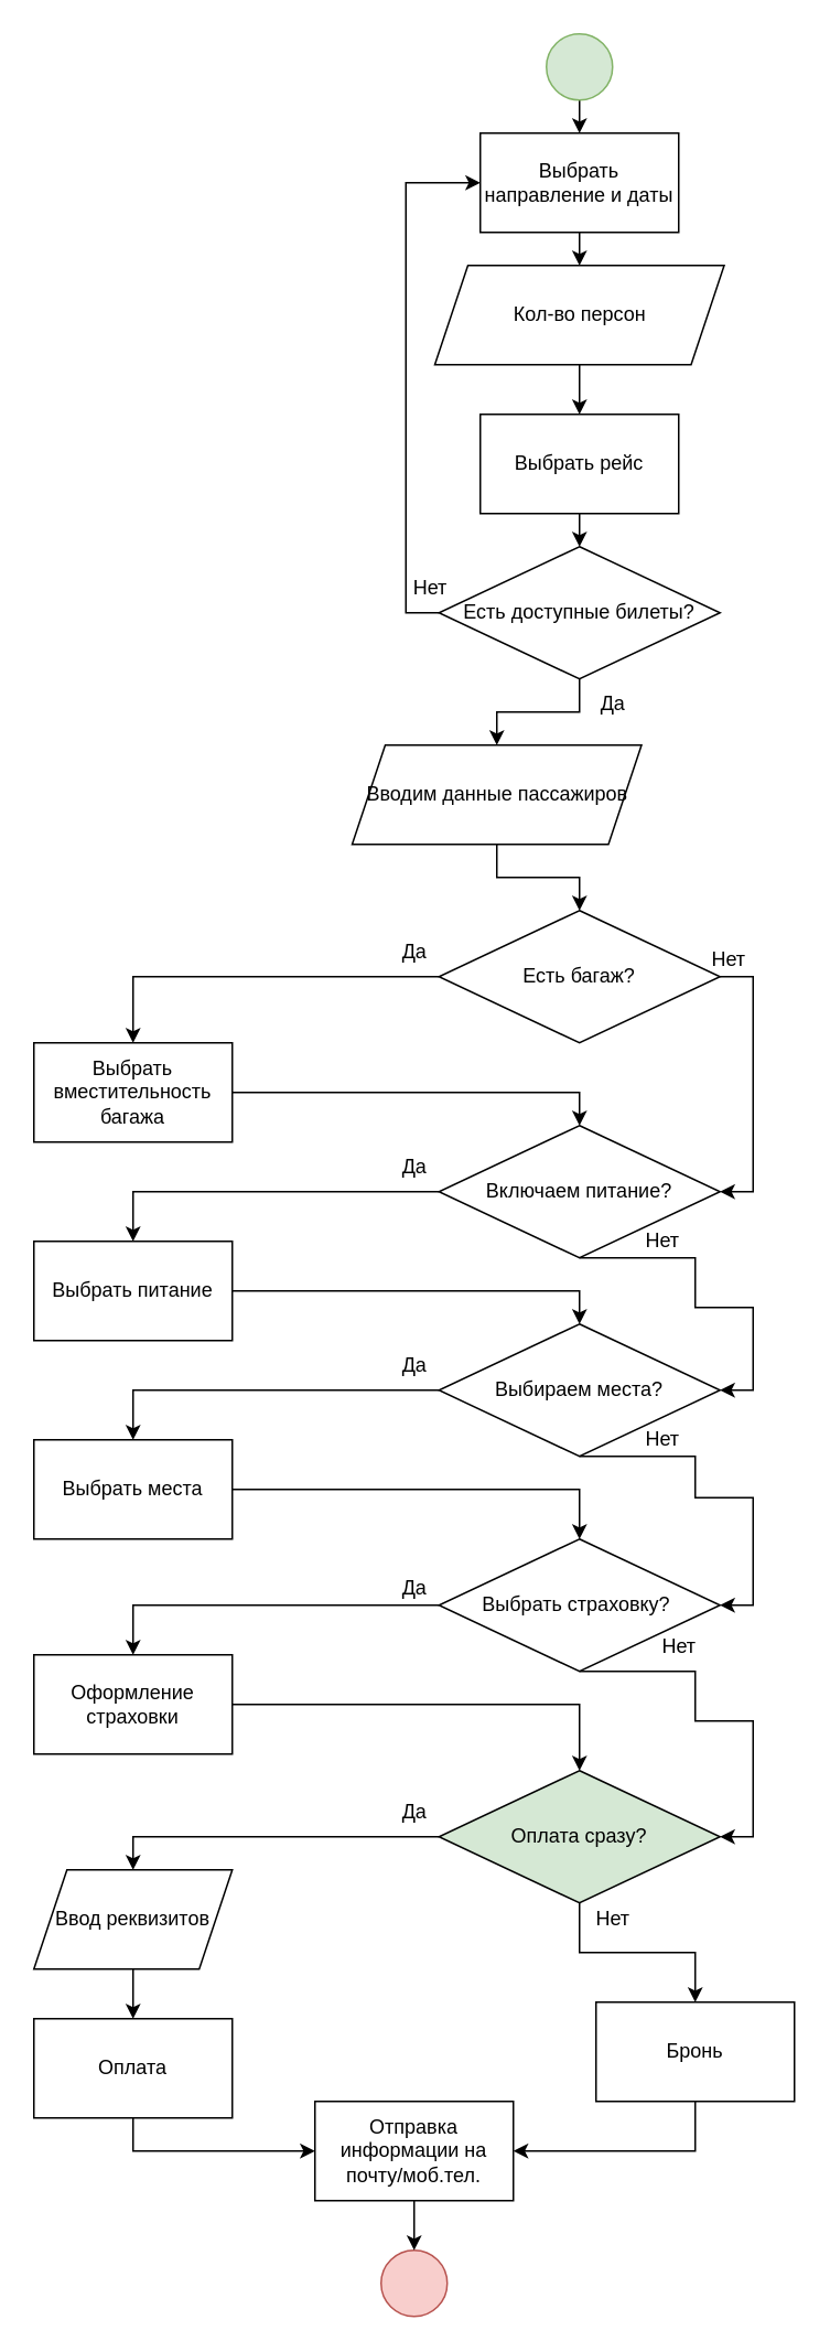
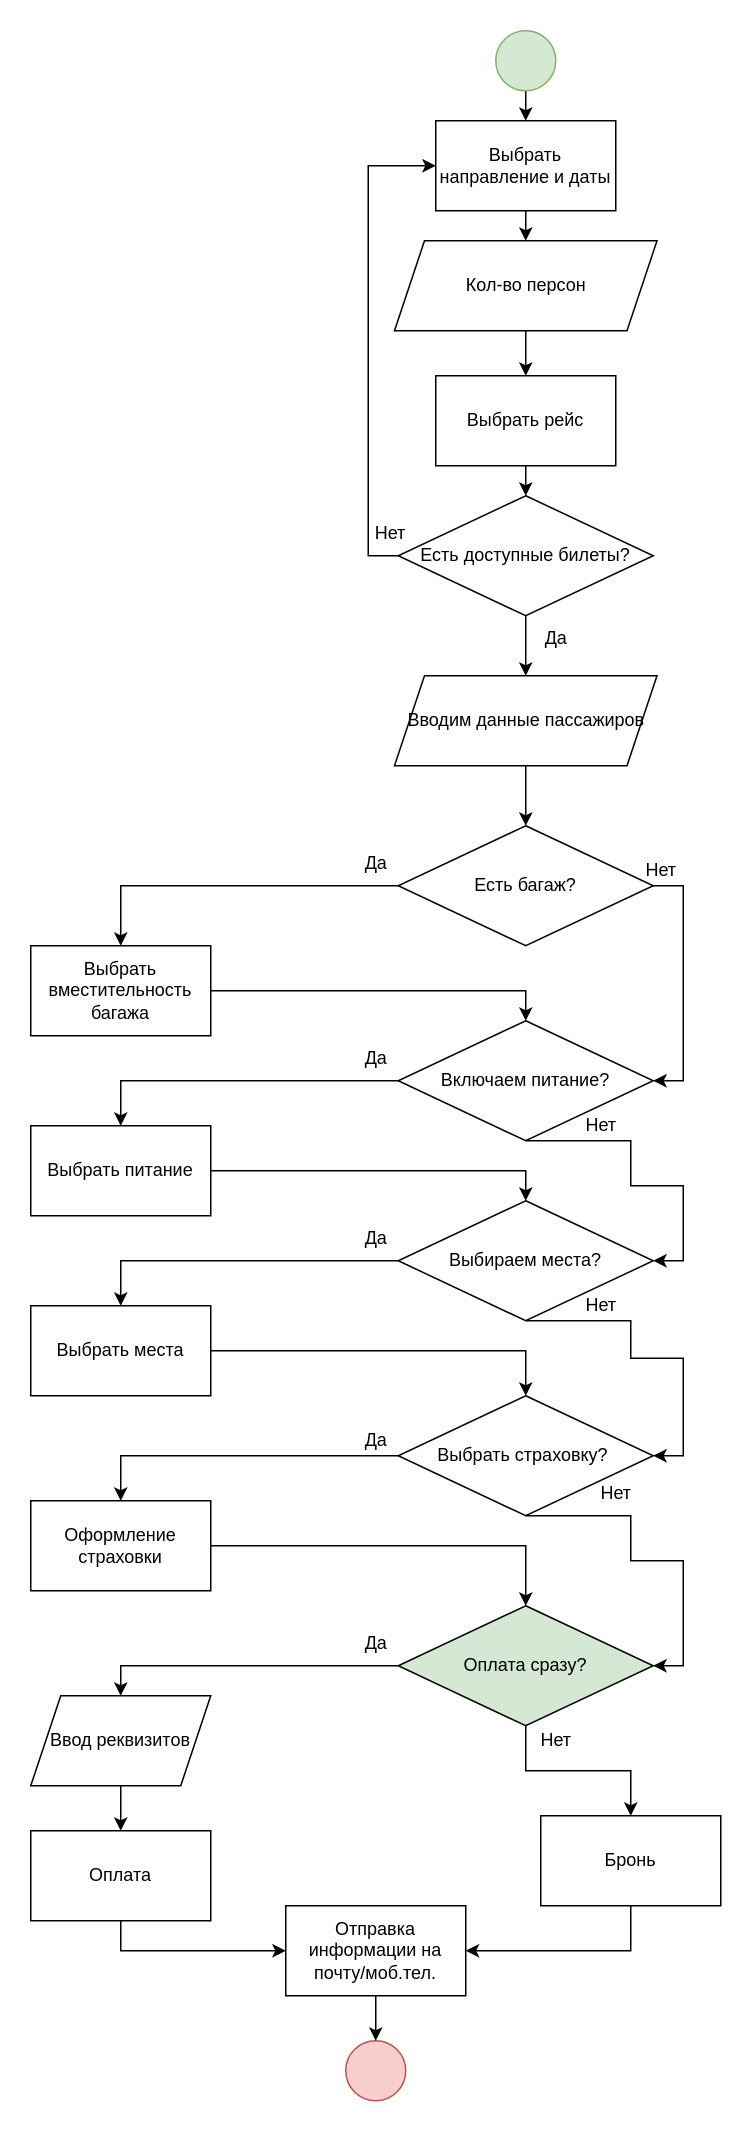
  <mxCell id="0" />
  <mxCell id="1" parent="0" />
  <mxCell id="2" style="edgeStyle=orthogonalEdgeStyle;rounded=0;orthogonalLoop=1;jettySize=auto;html=1;exitX=0.5;exitY=1;exitDx=0;exitDy=0;entryX=0.5;entryY=0;entryDx=0;entryDy=0;" edge="1" parent="1" source="3" target="5"><mxGeometry relative="1" as="geometry" /></mxCell>
  <mxCell id="3" value="" style="ellipse;whiteSpace=wrap;html=1;aspect=fixed;fillColor=#d5e8d4;strokeColor=#82b366;" vertex="1" parent="1"><mxGeometry x="330" y="20" width="40" height="40" as="geometry" /></mxCell>
  <mxCell id="4" style="edgeStyle=orthogonalEdgeStyle;rounded=0;orthogonalLoop=1;jettySize=auto;html=1;exitX=0.5;exitY=1;exitDx=0;exitDy=0;entryX=0.5;entryY=0;entryDx=0;entryDy=0;" edge="1" parent="1" source="5" target="37"><mxGeometry relative="1" as="geometry" /></mxCell>
  <mxCell id="5" value="Выбрать направление и даты" style="rounded=0;whiteSpace=wrap;html=1;" vertex="1" parent="1"><mxGeometry x="290" y="80" width="120" height="60" as="geometry" /></mxCell>
  <mxCell id="6" style="edgeStyle=orthogonalEdgeStyle;rounded=0;orthogonalLoop=1;jettySize=auto;html=1;exitX=0;exitY=0.5;exitDx=0;exitDy=0;entryX=0;entryY=0.5;entryDx=0;entryDy=0;" edge="1" parent="1" source="8" target="5"><mxGeometry relative="1" as="geometry" /></mxCell>
  <mxCell id="7" style="edgeStyle=orthogonalEdgeStyle;rounded=0;orthogonalLoop=1;jettySize=auto;html=1;exitX=0.5;exitY=1;exitDx=0;exitDy=0;entryX=0.5;entryY=0;entryDx=0;entryDy=0;" edge="1" parent="1" source="8" target="35"><mxGeometry relative="1" as="geometry" /></mxCell>
  <mxCell id="8" value="Есть доступные билеты?" style="rhombus;whiteSpace=wrap;html=1;" vertex="1" parent="1"><mxGeometry x="265" y="330" width="170" height="80" as="geometry" /></mxCell>
  <mxCell id="9" value="Нет" style="text;html=1;strokeColor=none;fillColor=none;align=center;verticalAlign=middle;whiteSpace=wrap;rounded=0;" vertex="1" parent="1"><mxGeometry x="230" y="340" width="60" height="30" as="geometry" /></mxCell>
  <mxCell id="10" value="Да" style="text;html=1;align=center;verticalAlign=middle;resizable=0;points=[];autosize=1;strokeColor=none;fillColor=none;" vertex="1" parent="1"><mxGeometry x="350" y="410" width="40" height="30" as="geometry" /></mxCell>
  <mxCell id="11" style="edgeStyle=orthogonalEdgeStyle;rounded=0;orthogonalLoop=1;jettySize=auto;html=1;exitX=0.5;exitY=1;exitDx=0;exitDy=0;entryX=0;entryY=0.5;entryDx=0;entryDy=0;" edge="1" parent="1" source="12" target="49"><mxGeometry relative="1" as="geometry" /></mxCell>
  <mxCell id="12" value="Оплата" style="rounded=0;whiteSpace=wrap;html=1;" vertex="1" parent="1"><mxGeometry x="20" y="1220" width="120" height="60" as="geometry" /></mxCell>
  <mxCell id="13" style="edgeStyle=orthogonalEdgeStyle;rounded=0;orthogonalLoop=1;jettySize=auto;html=1;exitX=1;exitY=0.5;exitDx=0;exitDy=0;entryX=1;entryY=0.5;entryDx=0;entryDy=0;" edge="1" parent="1" source="15" target="20"><mxGeometry relative="1" as="geometry" /></mxCell>
  <mxCell id="14" style="edgeStyle=orthogonalEdgeStyle;rounded=0;orthogonalLoop=1;jettySize=auto;html=1;exitX=0;exitY=0.5;exitDx=0;exitDy=0;entryX=0.5;entryY=0;entryDx=0;entryDy=0;" edge="1" parent="1" source="15" target="54"><mxGeometry relative="1" as="geometry" /></mxCell>
  <mxCell id="15" value="Есть багаж?" style="rhombus;whiteSpace=wrap;html=1;" vertex="1" parent="1"><mxGeometry x="265" y="550" width="170" height="80" as="geometry" /></mxCell>
  <mxCell id="16" value="Да" style="text;html=1;align=center;verticalAlign=middle;resizable=0;points=[];autosize=1;strokeColor=none;fillColor=none;" vertex="1" parent="1"><mxGeometry x="230" y="560" width="40" height="30" as="geometry" /></mxCell>
  <mxCell id="17" value="Нет" style="text;html=1;align=center;verticalAlign=middle;resizable=0;points=[];autosize=1;strokeColor=none;fillColor=none;" vertex="1" parent="1"><mxGeometry x="420" y="565" width="40" height="30" as="geometry" /></mxCell>
  <mxCell id="18" style="edgeStyle=orthogonalEdgeStyle;rounded=0;orthogonalLoop=1;jettySize=auto;html=1;exitX=0.5;exitY=1;exitDx=0;exitDy=0;entryX=1;entryY=0.5;entryDx=0;entryDy=0;" edge="1" parent="1" source="20" target="25"><mxGeometry relative="1" as="geometry"><Array as="points"><mxPoint x="420" y="760" /><mxPoint x="420" y="790" /><mxPoint x="455" y="790" /><mxPoint x="455" y="840" /></Array></mxGeometry></mxCell>
  <mxCell id="19" style="edgeStyle=orthogonalEdgeStyle;rounded=0;orthogonalLoop=1;jettySize=auto;html=1;exitX=0;exitY=0.5;exitDx=0;exitDy=0;entryX=0.5;entryY=0;entryDx=0;entryDy=0;" edge="1" parent="1" source="20" target="56"><mxGeometry relative="1" as="geometry" /></mxCell>
  <mxCell id="20" value="Включаем питание?" style="rhombus;whiteSpace=wrap;html=1;" vertex="1" parent="1"><mxGeometry x="265" y="680" width="170" height="80" as="geometry" /></mxCell>
  <mxCell id="21" style="edgeStyle=orthogonalEdgeStyle;rounded=0;orthogonalLoop=1;jettySize=auto;html=1;exitX=0.5;exitY=1;exitDx=0;exitDy=0;entryX=1;entryY=0.5;entryDx=0;entryDy=0;" edge="1" parent="1" source="22" target="49"><mxGeometry relative="1" as="geometry" /></mxCell>
  <mxCell id="22" value="Бронь" style="rounded=0;whiteSpace=wrap;html=1;" vertex="1" parent="1"><mxGeometry x="360" y="1210" width="120" height="60" as="geometry" /></mxCell>
  <mxCell id="23" style="edgeStyle=orthogonalEdgeStyle;rounded=0;orthogonalLoop=1;jettySize=auto;html=1;exitX=0.5;exitY=1;exitDx=0;exitDy=0;entryX=1;entryY=0.5;entryDx=0;entryDy=0;" edge="1" parent="1" source="25" target="31"><mxGeometry relative="1" as="geometry"><Array as="points"><mxPoint x="420" y="880" /><mxPoint x="420" y="905" /><mxPoint x="455" y="905" /><mxPoint x="455" y="970" /></Array></mxGeometry></mxCell>
  <mxCell id="24" style="edgeStyle=orthogonalEdgeStyle;rounded=0;orthogonalLoop=1;jettySize=auto;html=1;exitX=0;exitY=0.5;exitDx=0;exitDy=0;entryX=0.5;entryY=0;entryDx=0;entryDy=0;" edge="1" parent="1" source="25" target="58"><mxGeometry relative="1" as="geometry" /></mxCell>
  <mxCell id="25" value="Выбираем места?" style="rhombus;whiteSpace=wrap;html=1;" vertex="1" parent="1"><mxGeometry x="265" y="800" width="170" height="80" as="geometry" /></mxCell>
  <mxCell id="26" value="Да" style="text;html=1;align=center;verticalAlign=middle;resizable=0;points=[];autosize=1;strokeColor=none;fillColor=none;" vertex="1" parent="1"><mxGeometry x="230" y="690" width="40" height="30" as="geometry" /></mxCell>
  <mxCell id="27" value="Нет" style="text;html=1;align=center;verticalAlign=middle;resizable=0;points=[];autosize=1;strokeColor=none;fillColor=none;" vertex="1" parent="1"><mxGeometry x="380" y="735" width="40" height="30" as="geometry" /></mxCell>
  <mxCell id="28" value="Да" style="text;html=1;align=center;verticalAlign=middle;resizable=0;points=[];autosize=1;strokeColor=none;fillColor=none;" vertex="1" parent="1"><mxGeometry x="230" y="810" width="40" height="30" as="geometry" /></mxCell>
  <mxCell id="29" style="edgeStyle=orthogonalEdgeStyle;rounded=0;orthogonalLoop=1;jettySize=auto;html=1;exitX=0;exitY=0.5;exitDx=0;exitDy=0;entryX=0.5;entryY=0;entryDx=0;entryDy=0;" edge="1" parent="1" source="31" target="33"><mxGeometry relative="1" as="geometry" /></mxCell>
  <mxCell id="30" style="edgeStyle=orthogonalEdgeStyle;rounded=0;orthogonalLoop=1;jettySize=auto;html=1;exitX=0.5;exitY=1;exitDx=0;exitDy=0;entryX=1;entryY=0.5;entryDx=0;entryDy=0;" edge="1" parent="1" source="31" target="44"><mxGeometry relative="1" as="geometry"><Array as="points"><mxPoint x="420" y="1010" /><mxPoint x="420" y="1040" /><mxPoint x="455" y="1040" /><mxPoint x="455" y="1110" /></Array></mxGeometry></mxCell>
  <mxCell id="31" value="Выбрать страховку?&amp;nbsp;" style="rhombus;whiteSpace=wrap;html=1;" vertex="1" parent="1"><mxGeometry x="265" y="930" width="170" height="80" as="geometry" /></mxCell>
  <mxCell id="32" style="edgeStyle=orthogonalEdgeStyle;rounded=0;orthogonalLoop=1;jettySize=auto;html=1;exitX=1;exitY=0.5;exitDx=0;exitDy=0;entryX=0.5;entryY=0;entryDx=0;entryDy=0;" edge="1" parent="1" source="33" target="44"><mxGeometry relative="1" as="geometry" /></mxCell>
  <mxCell id="33" value="Оформление страховки" style="rounded=0;whiteSpace=wrap;html=1;" vertex="1" parent="1"><mxGeometry x="20" y="1000" width="120" height="60" as="geometry" /></mxCell>
  <mxCell id="34" style="edgeStyle=orthogonalEdgeStyle;rounded=0;orthogonalLoop=1;jettySize=auto;html=1;exitX=0.5;exitY=1;exitDx=0;exitDy=0;entryX=0.5;entryY=0;entryDx=0;entryDy=0;" edge="1" parent="1" source="35" target="15"><mxGeometry relative="1" as="geometry" /></mxCell>
- <mxCell id="35" value="Вводим данные пассажиров" style="shape=parallelogram;perimeter=parallelogramPerimeter;whiteSpace=wrap;html=1;fixedSize=1;" vertex="1" parent="1"><mxGeometry x="212.5" y="450" width="175" height="60" as="geometry" /></mxCell>
+ <mxCell id="35" value="Вводим данные пассажиров" style="shape=parallelogram;perimeter=parallelogramPerimeter;whiteSpace=wrap;html=1;fixedSize=1;" vertex="1" parent="1"><mxGeometry x="262.5" y="450" width="175" height="60" as="geometry" /></mxCell>
  <mxCell id="36" style="edgeStyle=orthogonalEdgeStyle;rounded=0;orthogonalLoop=1;jettySize=auto;html=1;exitX=0.5;exitY=1;exitDx=0;exitDy=0;entryX=0.5;entryY=0;entryDx=0;entryDy=0;" edge="1" parent="1" source="37" target="41"><mxGeometry relative="1" as="geometry" /></mxCell>
  <mxCell id="37" value="Кол-во персон" style="shape=parallelogram;perimeter=parallelogramPerimeter;whiteSpace=wrap;html=1;fixedSize=1;" vertex="1" parent="1"><mxGeometry x="262.5" y="160" width="175" height="60" as="geometry" /></mxCell>
  <mxCell id="38" value="Да" style="text;html=1;align=center;verticalAlign=middle;resizable=0;points=[];autosize=1;strokeColor=none;fillColor=none;" vertex="1" parent="1"><mxGeometry x="230" y="945" width="40" height="30" as="geometry" /></mxCell>
  <mxCell id="39" value="Нет" style="text;html=1;align=center;verticalAlign=middle;resizable=0;points=[];autosize=1;strokeColor=none;fillColor=none;" vertex="1" parent="1"><mxGeometry x="380" y="855" width="40" height="30" as="geometry" /></mxCell>
  <mxCell id="40" style="edgeStyle=orthogonalEdgeStyle;rounded=0;orthogonalLoop=1;jettySize=auto;html=1;exitX=0.5;exitY=1;exitDx=0;exitDy=0;entryX=0.5;entryY=0;entryDx=0;entryDy=0;" edge="1" parent="1" source="41" target="8"><mxGeometry relative="1" as="geometry" /></mxCell>
  <mxCell id="41" value="Выбрать рейс" style="rounded=0;whiteSpace=wrap;html=1;" vertex="1" parent="1"><mxGeometry x="290" y="250" width="120" height="60" as="geometry" /></mxCell>
  <mxCell id="42" style="edgeStyle=orthogonalEdgeStyle;rounded=0;orthogonalLoop=1;jettySize=auto;html=1;exitX=0;exitY=0.5;exitDx=0;exitDy=0;entryX=0.5;entryY=0;entryDx=0;entryDy=0;" edge="1" parent="1" source="44" target="51"><mxGeometry relative="1" as="geometry" /></mxCell>
  <mxCell id="43" style="edgeStyle=orthogonalEdgeStyle;rounded=0;orthogonalLoop=1;jettySize=auto;html=1;exitX=0.5;exitY=1;exitDx=0;exitDy=0;entryX=0.5;entryY=0;entryDx=0;entryDy=0;" edge="1" parent="1" source="44" target="22"><mxGeometry relative="1" as="geometry" /></mxCell>
  <mxCell id="44" value="Оплата сразу?" style="rhombus;whiteSpace=wrap;html=1;fillColor=#d5e8d4;" vertex="1" parent="1"><mxGeometry x="265" y="1070" width="170" height="80" as="geometry" /></mxCell>
  <mxCell id="45" value="Нет" style="text;html=1;align=center;verticalAlign=middle;resizable=0;points=[];autosize=1;strokeColor=none;fillColor=none;" vertex="1" parent="1"><mxGeometry x="390" y="980" width="40" height="30" as="geometry" /></mxCell>
  <mxCell id="46" value="Да" style="text;html=1;align=center;verticalAlign=middle;resizable=0;points=[];autosize=1;strokeColor=none;fillColor=none;" vertex="1" parent="1"><mxGeometry x="230" y="1080" width="40" height="30" as="geometry" /></mxCell>
  <mxCell id="47" value="" style="ellipse;whiteSpace=wrap;html=1;aspect=fixed;fillColor=#f8cecc;strokeColor=#b85450;" vertex="1" parent="1"><mxGeometry x="230" y="1360" width="40" height="40" as="geometry" /></mxCell>
  <mxCell id="48" style="edgeStyle=orthogonalEdgeStyle;rounded=0;orthogonalLoop=1;jettySize=auto;html=1;exitX=0.5;exitY=1;exitDx=0;exitDy=0;entryX=0.5;entryY=0;entryDx=0;entryDy=0;" edge="1" parent="1" source="49" target="47"><mxGeometry relative="1" as="geometry" /></mxCell>
  <mxCell id="49" value="Отправка информации на почту/моб.тел." style="rounded=0;whiteSpace=wrap;html=1;" vertex="1" parent="1"><mxGeometry x="190" y="1270" width="120" height="60" as="geometry" /></mxCell>
  <mxCell id="50" style="edgeStyle=orthogonalEdgeStyle;rounded=0;orthogonalLoop=1;jettySize=auto;html=1;exitX=0.5;exitY=1;exitDx=0;exitDy=0;entryX=0.5;entryY=0;entryDx=0;entryDy=0;" edge="1" parent="1" source="51" target="12"><mxGeometry relative="1" as="geometry" /></mxCell>
  <mxCell id="51" value="Ввод реквизитов" style="shape=parallelogram;perimeter=parallelogramPerimeter;whiteSpace=wrap;html=1;fixedSize=1;" vertex="1" parent="1"><mxGeometry x="20" y="1130" width="120" height="60" as="geometry" /></mxCell>
  <mxCell id="52" value="Нет" style="text;html=1;align=center;verticalAlign=middle;resizable=0;points=[];autosize=1;strokeColor=none;fillColor=none;" vertex="1" parent="1"><mxGeometry x="350" y="1145" width="40" height="30" as="geometry" /></mxCell>
  <mxCell id="53" style="edgeStyle=orthogonalEdgeStyle;rounded=0;orthogonalLoop=1;jettySize=auto;html=1;exitX=1;exitY=0.5;exitDx=0;exitDy=0;entryX=0.5;entryY=0;entryDx=0;entryDy=0;" edge="1" parent="1" source="54" target="20"><mxGeometry relative="1" as="geometry" /></mxCell>
  <mxCell id="54" value="Выбрать вместительность багажа" style="rounded=0;whiteSpace=wrap;html=1;" vertex="1" parent="1"><mxGeometry x="20" y="630" width="120" height="60" as="geometry" /></mxCell>
  <mxCell id="55" style="edgeStyle=orthogonalEdgeStyle;rounded=0;orthogonalLoop=1;jettySize=auto;html=1;exitX=1;exitY=0.5;exitDx=0;exitDy=0;entryX=0.5;entryY=0;entryDx=0;entryDy=0;" edge="1" parent="1" source="56" target="25"><mxGeometry relative="1" as="geometry" /></mxCell>
  <mxCell id="56" value="Выбрать питание" style="rounded=0;whiteSpace=wrap;html=1;" vertex="1" parent="1"><mxGeometry x="20" y="750" width="120" height="60" as="geometry" /></mxCell>
  <mxCell id="57" style="edgeStyle=orthogonalEdgeStyle;rounded=0;orthogonalLoop=1;jettySize=auto;html=1;exitX=1;exitY=0.5;exitDx=0;exitDy=0;entryX=0.5;entryY=0;entryDx=0;entryDy=0;" edge="1" parent="1" source="58" target="31"><mxGeometry relative="1" as="geometry" /></mxCell>
  <mxCell id="58" value="Выбрать места" style="rounded=0;whiteSpace=wrap;html=1;" vertex="1" parent="1"><mxGeometry x="20" y="870" width="120" height="60" as="geometry" /></mxCell>
